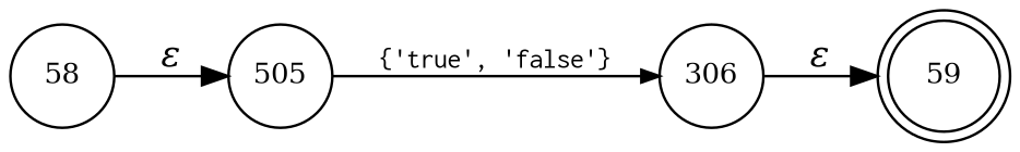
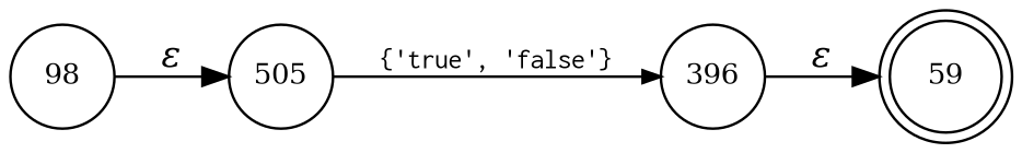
  digraph {
    rankdir=LR
    node [fixedsize=true fontsize=11 shape=circle peripheries=1]
    edge [fontname="Times-Italic"]
    n1 [label=59 shape=doublecircle width=.6 peripheries=""]
    n2 [label=505 width=.55]
-   n3 [label=306 width=.55]
-   n4 [label=58 width=.55]
+   n3 [label=396 width=.55]
+   n4 [label=98 width=.55]
    n2 -> n3 [arrowhead=normal arrowsize=.7 fontname=Courier fontsize=11 label="{'true', 'false'}"]
    n3 -> n1 [label="&epsilon;"]
    n4 -> n2 [label="&epsilon;"]
  }
